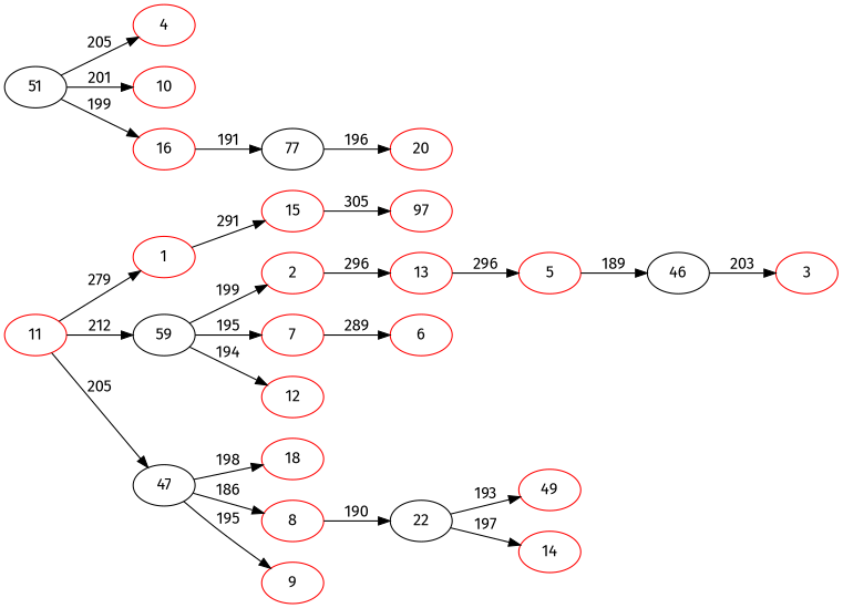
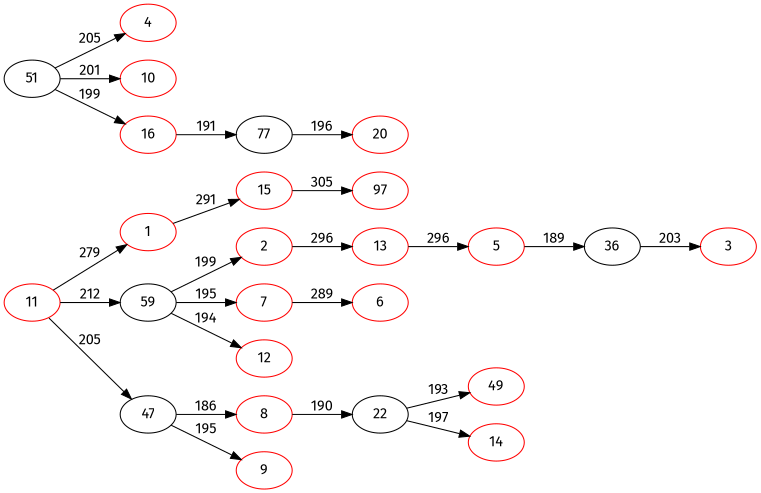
  digraph {
    fontname="Fira Sans"
    rankdir=LR
    node [color=red fontname="Fira Sans"]
    edge [fontname="Fira Sans"]
    11
    1
    59 [color=black]
    47 [color=black]
    15
    2
    7
    12
-   18
    8
    9
    n12 [label=97]
    13
    6
    5
-   46 [color=black]
+   46 [color=black label=36]
    3
    22 [color=black]
    51 [color=black]
    4
    10
    16
    n23 [label=49]
    14
    77 [color=black]
    20
    11 -> 1 [label=279]
    11 -> 59 [label=212]
    11 -> 47 [label=205]
    1 -> 15 [label=291]
    59 -> 2 [label=199]
    59 -> 7 [label=195]
    59 -> 12 [label=194]
-   47 -> 18 [label=198]
    47 -> 8 [label=186]
    47 -> 9 [label=195]
    15 -> n12 [label=305]
    2 -> 13 [label=296]
    7 -> 6 [label=289]
    8 -> 22 [label=190]
    13 -> 5 [label=296]
    5 -> 46 [label=189]
    46 -> 3 [label=203]
    22 -> n23 [label=193]
    22 -> 14 [label=197]
    51 -> 4 [label=205]
    51 -> 10 [label=201]
    51 -> 16 [label=199]
    16 -> 77 [label=191]
    77 -> 20 [label=196]
  }
